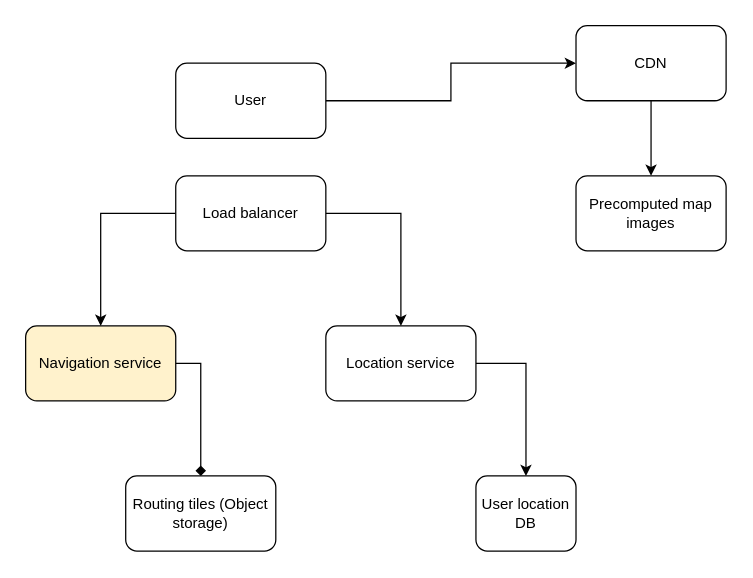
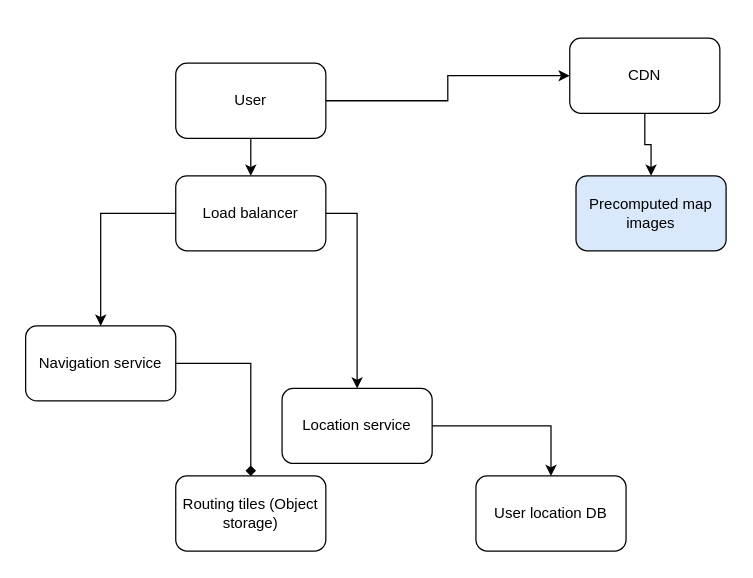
  <mxCell id="0" />
  <mxCell id="1" parent="0" />
+ <mxCell id="2" style="edgeStyle=orthogonalEdgeStyle;rounded=0;orthogonalLoop=1;jettySize=auto;html=1;exitX=0.5;exitY=1;exitDx=0;exitDy=0;entryX=0.5;entryY=0;entryDx=0;entryDy=0;" edge="1" parent="1" source="4" target="7"><mxGeometry relative="1" as="geometry" /></mxCell>
  <mxCell id="3" style="edgeStyle=orthogonalEdgeStyle;rounded=0;orthogonalLoop=1;jettySize=auto;html=1;exitX=1;exitY=0.5;exitDx=0;exitDy=0;entryX=0;entryY=0.5;entryDx=0;entryDy=0;" edge="1" parent="1" source="4" target="15"><mxGeometry relative="1" as="geometry" /></mxCell>
  <mxCell id="4" value="User" style="rounded=1;whiteSpace=wrap;html=1;" vertex="1" parent="1"><mxGeometry x="140" y="50" width="120" height="60" as="geometry" /></mxCell>
  <mxCell id="5" style="edgeStyle=orthogonalEdgeStyle;rounded=0;orthogonalLoop=1;jettySize=auto;html=1;exitX=0;exitY=0.5;exitDx=0;exitDy=0;entryX=0.5;entryY=0;entryDx=0;entryDy=0;" edge="1" parent="1" source="7" target="9"><mxGeometry relative="1" as="geometry" /></mxCell>
  <mxCell id="6" style="edgeStyle=orthogonalEdgeStyle;rounded=0;orthogonalLoop=1;jettySize=auto;html=1;exitX=1;exitY=0.5;exitDx=0;exitDy=0;" edge="1" parent="1" source="7" target="11"><mxGeometry relative="1" as="geometry" /></mxCell>
  <mxCell id="7" value="Load balancer" style="rounded=1;whiteSpace=wrap;html=1;" vertex="1" parent="1"><mxGeometry x="140" y="140" width="120" height="60" as="geometry" /></mxCell>
  <mxCell id="8" style="edgeStyle=orthogonalEdgeStyle;rounded=0;orthogonalLoop=1;jettySize=auto;html=1;exitX=1;exitY=0.5;exitDx=0;exitDy=0;endArrow=diamond;" edge="1" parent="1" source="9" target="12"><mxGeometry relative="1" as="geometry" /></mxCell>
- <mxCell id="9" value="Navigation service" style="rounded=1;whiteSpace=wrap;html=1;fillColor=#fff2cc;" vertex="1" parent="1"><mxGeometry x="20" y="260" width="120" height="60" as="geometry" /></mxCell>
+ <mxCell id="9" value="Navigation service" style="rounded=1;whiteSpace=wrap;html=1;" vertex="1" parent="1"><mxGeometry x="20" y="260" width="120" height="60" as="geometry" /></mxCell>
  <mxCell id="10" style="edgeStyle=orthogonalEdgeStyle;rounded=0;orthogonalLoop=1;jettySize=auto;html=1;exitX=1;exitY=0.5;exitDx=0;exitDy=0;entryX=0.5;entryY=0;entryDx=0;entryDy=0;" edge="1" parent="1" source="11" target="13"><mxGeometry relative="1" as="geometry" /></mxCell>
- <mxCell id="11" value="Location service" style="rounded=1;whiteSpace=wrap;html=1;" vertex="1" parent="1"><mxGeometry x="260" y="260" width="120" height="60" as="geometry" /></mxCell>
- <mxCell id="12" value="Routing tiles (Object storage)" style="rounded=1;whiteSpace=wrap;html=1;" vertex="1" parent="1"><mxGeometry x="100" y="380" width="120" height="60" as="geometry" /></mxCell>
- <mxCell id="13" value="User location DB" style="rounded=1;whiteSpace=wrap;html=1;" vertex="1" parent="1"><mxGeometry x="380" y="380" width="80" height="60" as="geometry" /></mxCell>
+ <mxCell id="11" value="Location service" style="rounded=1;whiteSpace=wrap;html=1;" vertex="1" parent="1"><mxGeometry x="225" y="310" width="120" height="60" as="geometry" /></mxCell>
+ <mxCell id="12" value="Routing tiles (Object storage)" style="rounded=1;whiteSpace=wrap;html=1;" vertex="1" parent="1"><mxGeometry x="140" y="380" width="120" height="60" as="geometry" /></mxCell>
+ <mxCell id="13" value="User location DB" style="rounded=1;whiteSpace=wrap;html=1;" vertex="1" parent="1"><mxGeometry x="380" y="380" width="120" height="60" as="geometry" /></mxCell>
  <mxCell id="14" style="edgeStyle=orthogonalEdgeStyle;rounded=0;orthogonalLoop=1;jettySize=auto;html=1;exitX=0.5;exitY=1;exitDx=0;exitDy=0;entryX=0.5;entryY=0;entryDx=0;entryDy=0;" edge="1" parent="1" source="15" target="16"><mxGeometry relative="1" as="geometry" /></mxCell>
- <mxCell id="15" value="CDN" style="rounded=1;whiteSpace=wrap;html=1;" vertex="1" parent="1"><mxGeometry x="460" y="20" width="120" height="60" as="geometry" /></mxCell>
- <mxCell id="16" value="Precomputed map images" style="rounded=1;whiteSpace=wrap;html=1;" vertex="1" parent="1"><mxGeometry x="460" y="140" width="120" height="60" as="geometry" /></mxCell>
+ <mxCell id="15" value="CDN" style="rounded=1;whiteSpace=wrap;html=1;" vertex="1" parent="1"><mxGeometry x="455" y="30" width="120" height="60" as="geometry" /></mxCell>
+ <mxCell id="16" value="Precomputed map images" style="rounded=1;whiteSpace=wrap;html=1;fillColor=#dae8fc;" vertex="1" parent="1"><mxGeometry x="460" y="140" width="120" height="60" as="geometry" /></mxCell>
